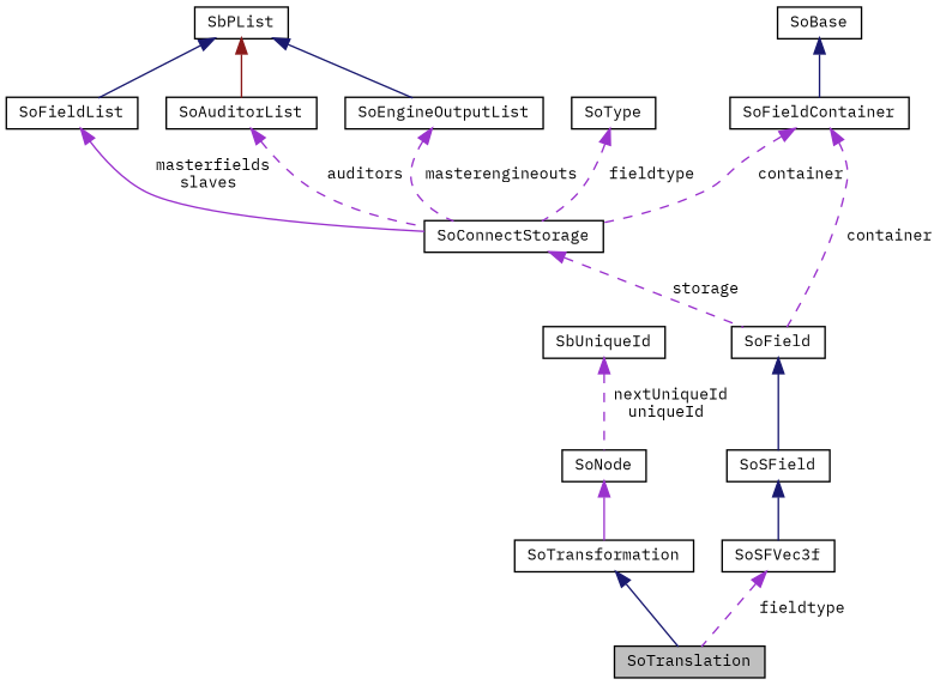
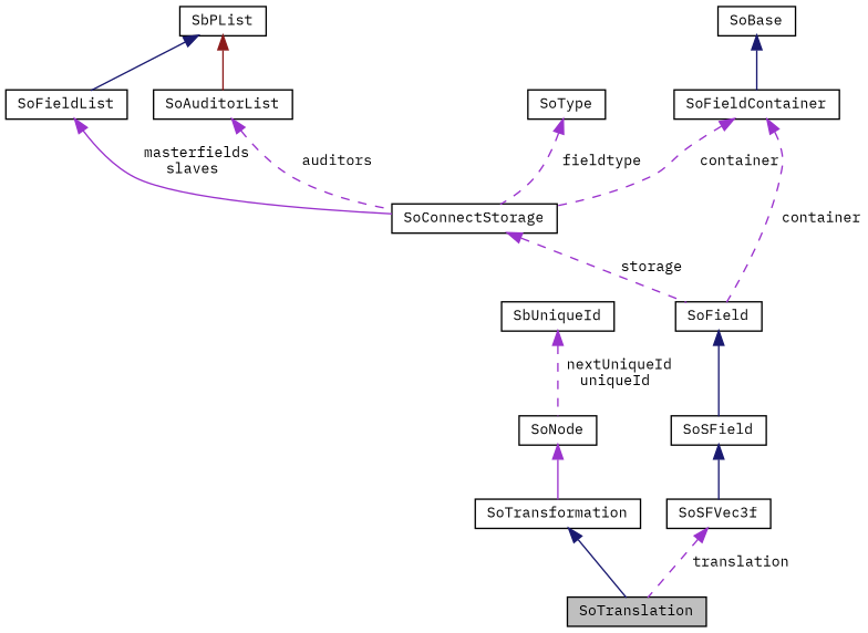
  digraph {
    fontname="IBM Plex Mono"
    node [color=black fillcolor=white fontname="IBM Plex Mono" fontsize=10 shape=record style=filled]
    edge [color=darkorchid3 dir=back fontname="IBM Plex Mono" fontsize=10 labelfontname=Helvetica labelfontsize=10 style=solid]
    n1 [fillcolor=grey75 fontcolor=black height=0.2 label=SoTranslation width=0.4]
    n2 [height=0.2 label=SoTransformation width=0.4]
    n3 [height=0.2 label=SoNode width=0.4]
    n4 [height=0.2 label=SoFieldContainer width=0.4]
    n5 [height=0.2 label=SoField width=0.4]
    n6 [height=0.2 label=SoConnectStorage width=0.4]
    n7 [height=0.2 label=SoSField width=0.4]
    n8 [height=0.2 label=SoBase width=0.4]
    n9 [height=0.2 label=SbUniqueId width=0.4]
    n10 [height=0.2 label=SoSFVec3f width=0.4]
    n11 [height=0.2 label=SoFieldList width=0.4]
    n12 [height=0.2 label=SbPList width=0.4]
    n13 [height=0.2 label=SoAuditorList width=0.4]
-   n14 [height=0.2 label=SoEngineOutputList width=0.4]
    n15 [height=0.2 label=SoType width=0.4]
    n2 -> n1 [color=midnightblue]
    n3 -> n2
    n4 -> n5 [label=" container" style=dashed]
    n4 -> n6 [label=" container" style=dashed]
    n5 -> n7 [color=midnightblue]
    n6 -> n5 [label=" storage" style=dashed]
    n7 -> n10 [color=midnightblue]
    n8 -> n4 [color=midnightblue]
    n9 -> n3 [label=" nextUniqueId\nuniqueId" style=dashed]
-   n10 -> n1 [label=" fieldtype" style=dashed]
+   n10 -> n1 [label=" translation" style=dashed]
    n11 -> n6 [label=" masterfields\nslaves"]
    n12 -> n11 [color=midnightblue]
    n12 -> n13 [color=firebrick4]
-   n12 -> n14 [color=midnightblue]
    n13 -> n6 [label=" auditors" style=dashed]
-   n14 -> n6 [label=" masterengineouts" style=dashed]
    n15 -> n6 [label=" fieldtype" style=dashed]
  }
